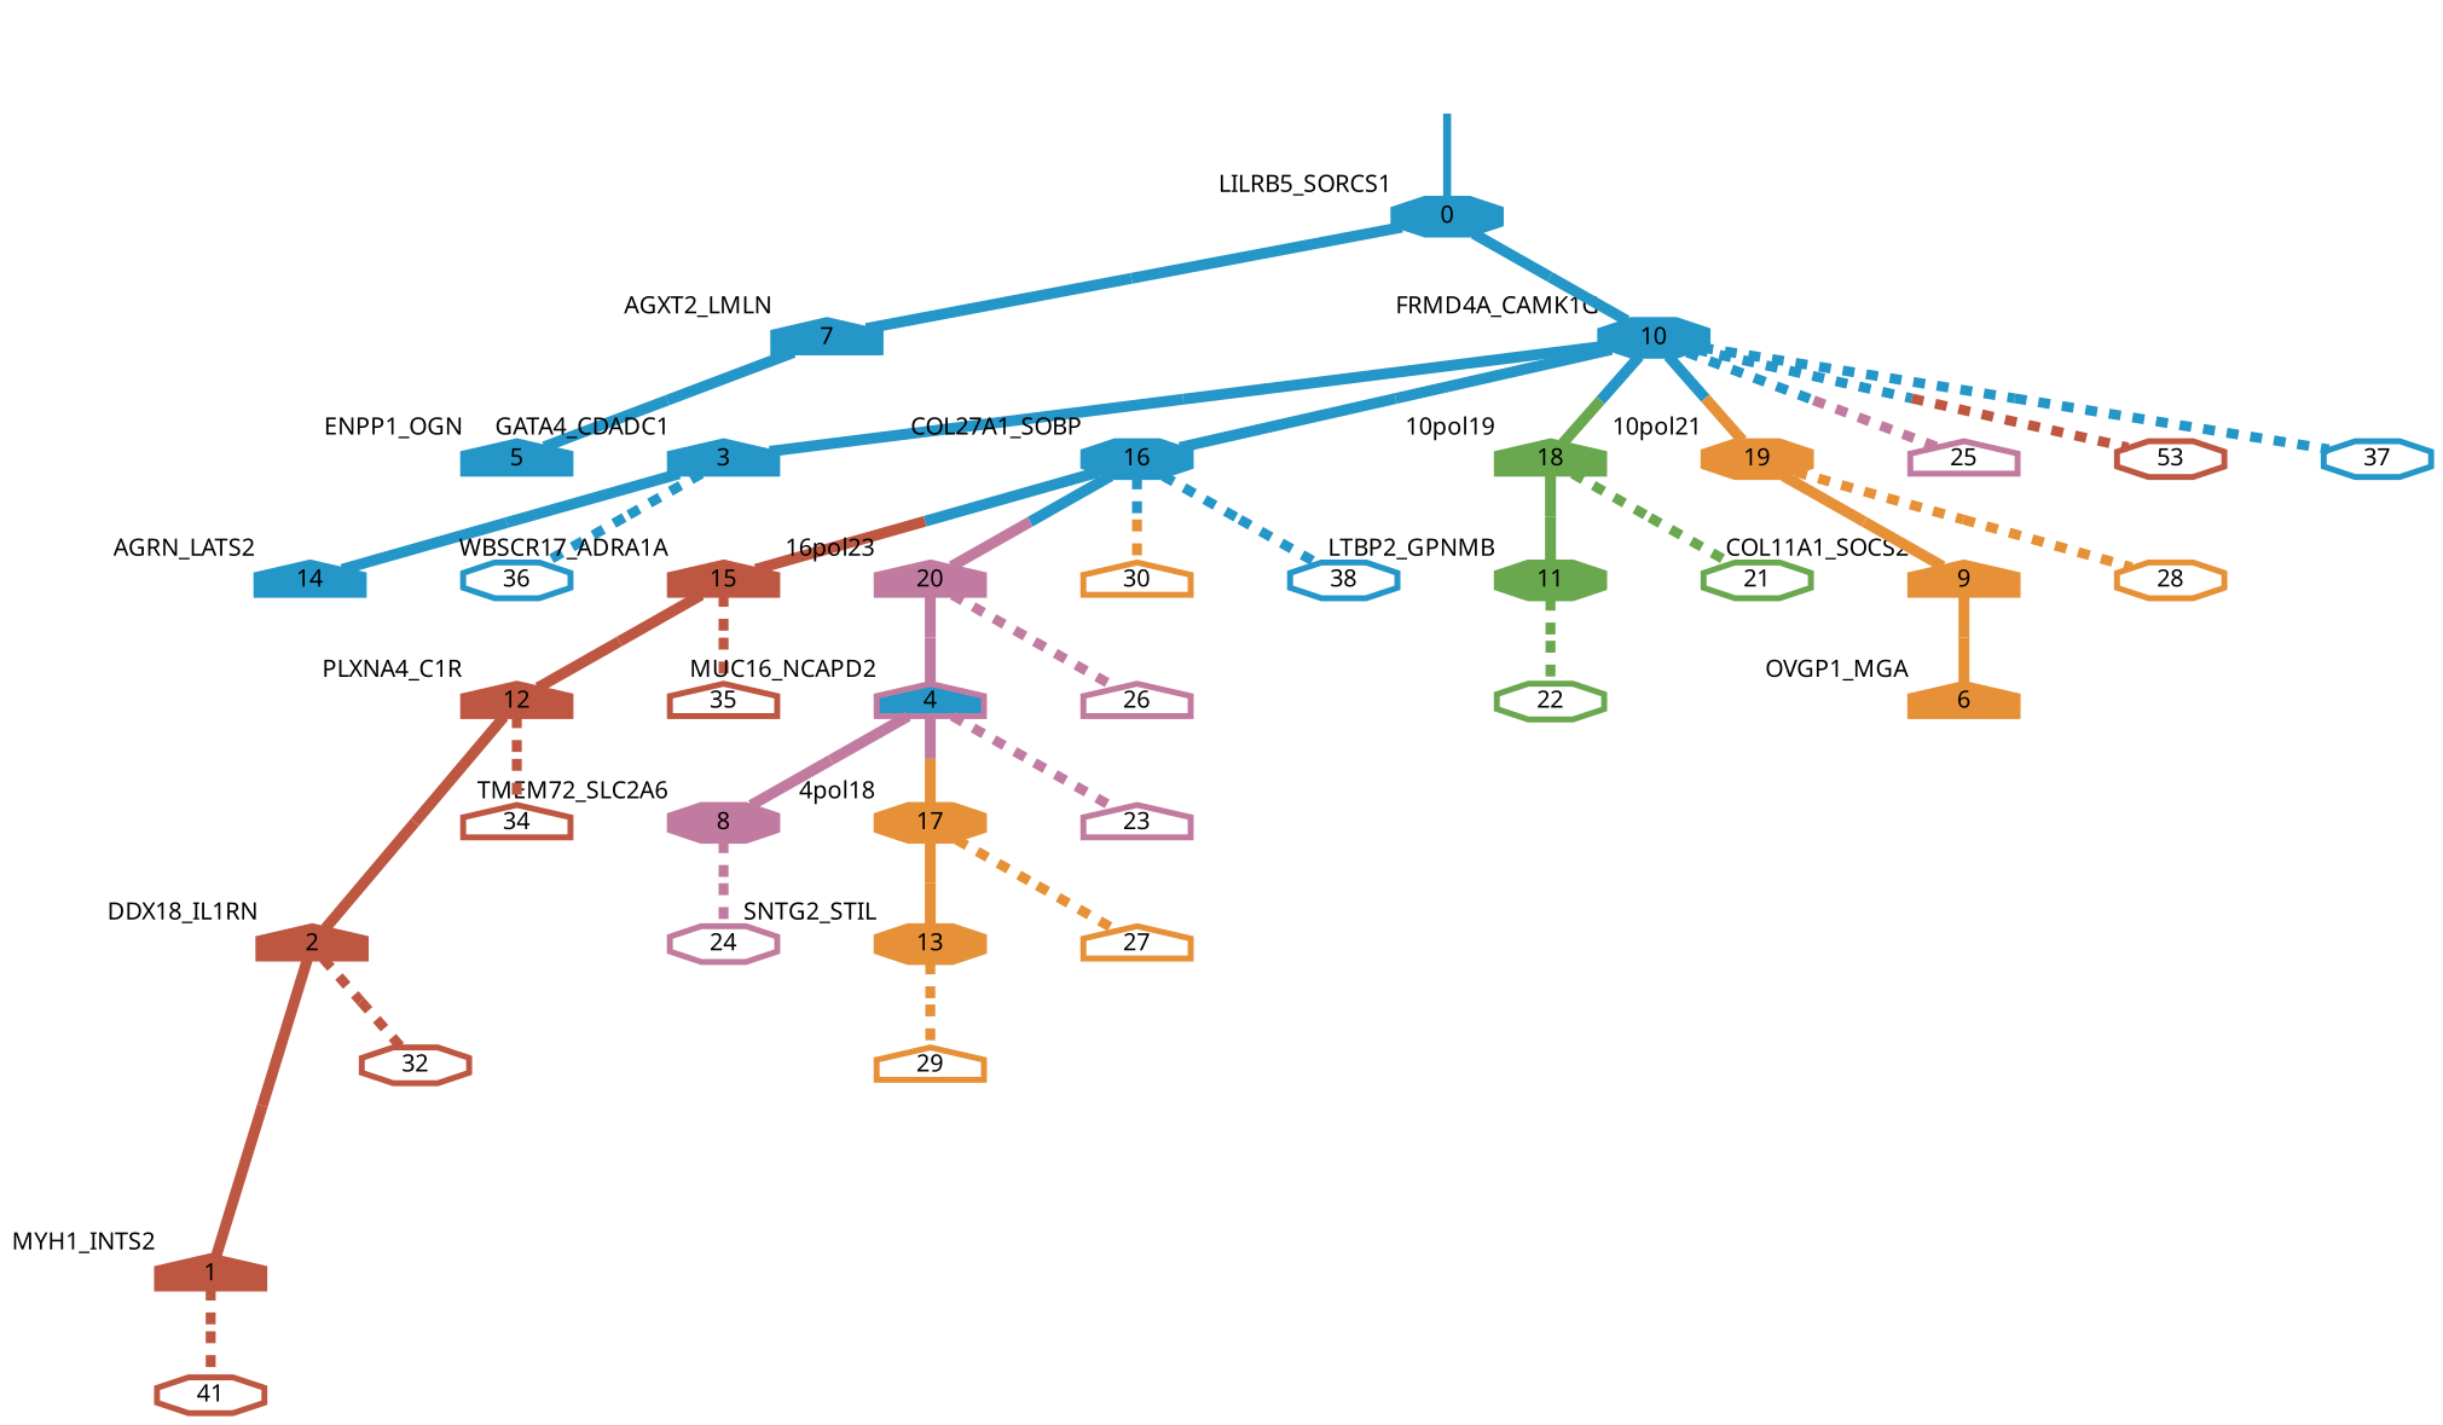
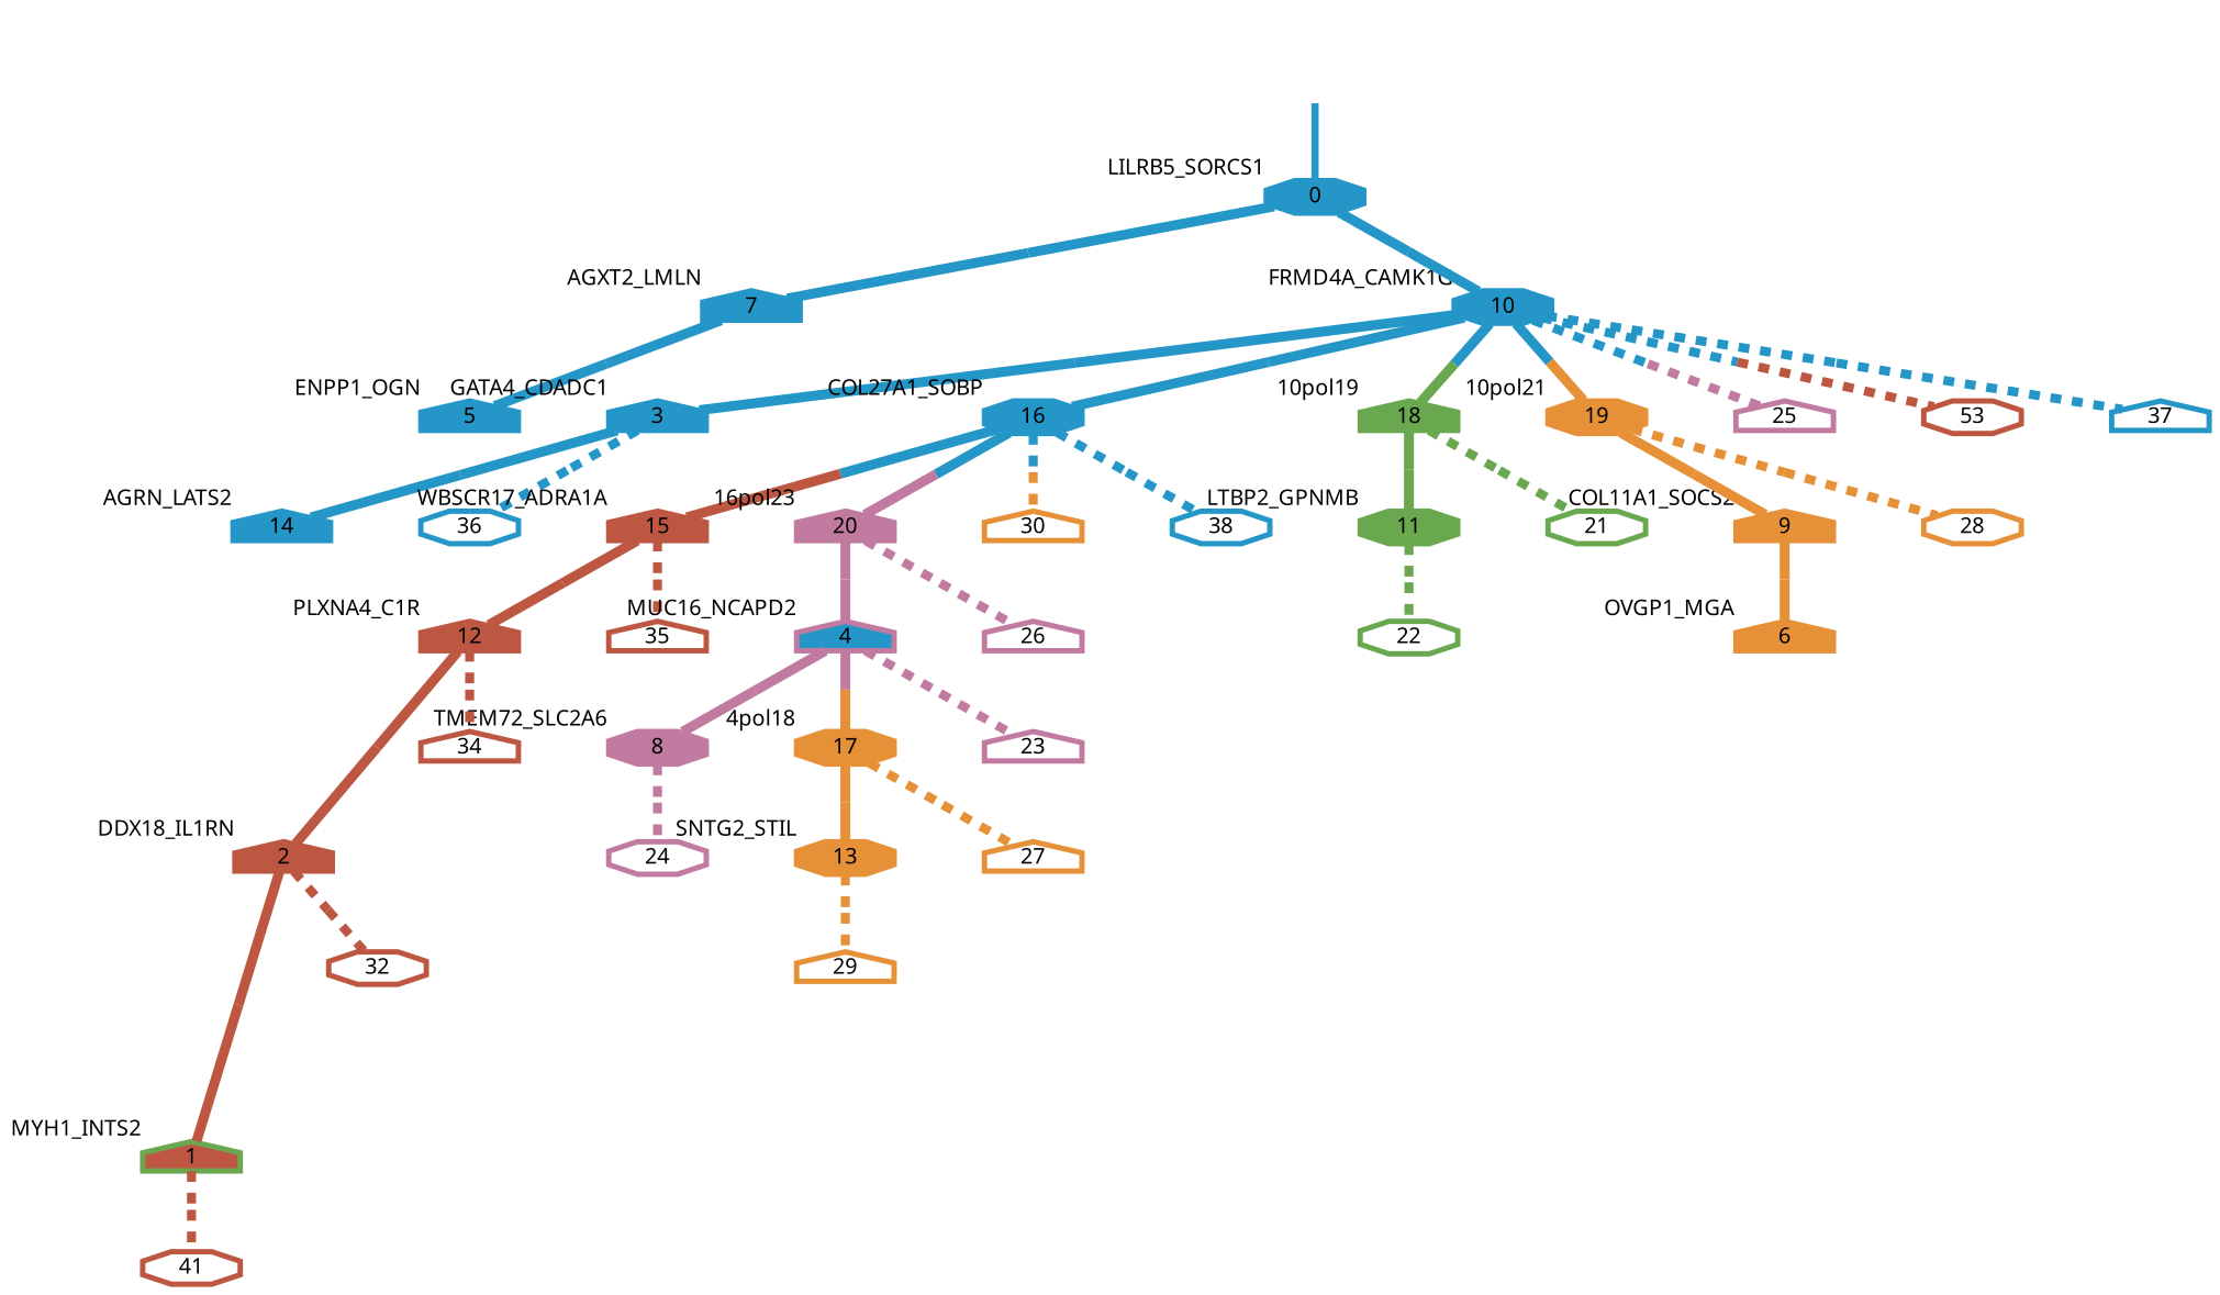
  strict digraph {
    fontname="Noto Sans"
    forcelabels=true
    nodesep=0.7
    rankdir=TB
    ranksep=0.6
    splines=false
    node [color="#2496c8ff" fillcolor="#2496c8ff" fixedsize=true fontname="Noto Sans" fontsize="12pt" penwidth=3 shape=house style=filled]
    edge [arrowsize=0 color="#2496c8ff;0.5:#2496c8ff" fontname="Noto Sans" minlen=1.059999942779541 penwidth=5.5 style=solid]
    0 [height=0.25 shape=octagon xlabel=LILRB5_SORCS1]
    7 [height=0.25 xlabel=AGXT2_LMLN]
    10 [height=0.25 shape=octagon xlabel=FRMD4A_CAMK1G]
    5 [height=0.25 xlabel=ENPP1_OGN]
    3 [height=0.25 xlabel=GATA4_CDADC1]
    16 [height=0.25 shape=octagon xlabel=COL27A1_SOBP]
    18 [color="#6aa84fff" fillcolor="#6aa84fff" height=0.25 xlabel="10pol19"]
    19 [color="#e69138ff" fillcolor="#e69138ff" height=0.25 shape=octagon xlabel="10pol21"]
    25 [color="#c27ba0ff" fillcolor="#c27ba0ff" height=0.25 style=solid]
    n10 [color="#be5742ff" fillcolor="#be5742ff" height=0.25 label=53 shape=octagon style=solid]
-   37 [height=0.25 shape=octagon style=solid]
+   37 [height=0.25 style=solid]
    14 [height=0.25 xlabel=AGRN_LATS2]
    36 [height=0.25 shape=octagon style=solid]
    15 [color="#be5742ff" fillcolor="#be5742ff" height=0.25 xlabel=WBSCR17_ADRA1A]
    20 [color="#c27ba0ff" fillcolor="#c27ba0ff" height=0.25 xlabel="16pol23"]
    30 [color="#e69138ff" fillcolor="#e69138ff" height=0.25 style=solid]
    38 [height=0.25 shape=octagon style=solid]
    11 [color="#6aa84fff" fillcolor="#6aa84fff" height=0.25 shape=octagon xlabel=LTBP2_GPNMB]
    21 [color="#6aa84fff" fillcolor="#6aa84fff" height=0.25 shape=octagon style=solid]
    9 [color="#e69138ff" fillcolor="#e69138ff" height=0.25 xlabel=COL11A1_SOCS2]
    28 [color="#e69138ff" fillcolor="#e69138ff" height=0.25 shape=octagon style=solid]
-   1 [color="#be5742ff" fillcolor="#be5742ff" height=0.25 xlabel=MYH1_INTS2]
+   1 [color="#6aa84fff" fillcolor="#be5742ff" height=0.25 xlabel=MYH1_INTS2]
    n23 [color="#be5742ff" fillcolor="#be5742ff" height=0.25 label=41 shape=octagon style=solid]
    2 [color="#be5742ff" fillcolor="#be5742ff" height=0.25 xlabel=DDX18_IL1RN]
    32 [color="#be5742ff" fillcolor="#be5742ff" height=0.25 shape=octagon style=solid]
    4 [color="#c27ba0ff" height=0.25 xlabel=MUC16_NCAPD2]
    8 [color="#c27ba0ff" fillcolor="#c27ba0ff" height=0.25 shape=octagon xlabel=TMEM72_SLC2A6]
    17 [color="#e69138ff" fillcolor="#e69138ff" height=0.25 shape=octagon xlabel="4pol18"]
    23 [color="#c27ba0ff" fillcolor="#c27ba0ff" height=0.25 style=solid]
    24 [color="#c27ba0ff" fillcolor="#c27ba0ff" height=0.25 shape=octagon style=solid]
    13 [color="#e69138ff" fillcolor="#e69138ff" height=0.25 shape=octagon xlabel=SNTG2_STIL]
    27 [color="#e69138ff" fillcolor="#e69138ff" height=0.25 style=solid]
    29 [color="#e69138ff" fillcolor="#e69138ff" height=0.25 style=solid]
    6 [color="#e69138ff" fillcolor="#e69138ff" height=0.25 xlabel=OVGP1_MGA]
    12 [color="#be5742ff" fillcolor="#be5742ff" height=0.25 xlabel=PLXNA4_C1R]
    35 [color="#be5742ff" fillcolor="#be5742ff" height=0.25 style=solid]
    26 [color="#c27ba0ff" fillcolor="#c27ba0ff" height=0.25 style=solid]
    22 [color="#6aa84fff" fillcolor="#6aa84fff" height=0.25 shape=octagon style=solid]
    34 [color="#be5742ff" fillcolor="#be5742ff" height=0.25 style=solid]
    normal [style=invis xlabel=LILRB5_SORCS1 color="" fillcolor="" fixedsize="" fontsize="" shape=""]
    0 -> 7 [minlen=1.3200000524520874]
    0 -> 10 [minlen=1.2000000476837158]
    7 -> 5 [minlen=1.3799999952316284]
    10 -> 3 [minlen=1.399999976158142]
    10 -> 16 [minlen=1.1200000047683716]
    10 -> 18 [color="#2496c8ff;0.5:#6aa84fff"]
    10 -> 19 [color="#2496c8ff;0.5:#e69138ff"]
    10 -> 25 [color="#2496c8ff;0.5:#c27ba0ff" penwidth=5 style=dashed]
    10 -> n10 [color="#2496c8ff;0.5:#be5742ff" penwidth=5 style=dashed]
    10 -> 37 [penwidth=5 style=dashed]
    3 -> 14 [minlen=1.1200000047683716]
    3 -> 36 [penwidth=5 style=dashed]
    16 -> 15 [color="#2496c8ff;0.5:#be5742ff" minlen=1.1200000047683716]
    16 -> 20 [color="#2496c8ff;0.5:#c27ba0ff"]
    16 -> 30 [color="#2496c8ff;0.5:#e69138ff" penwidth=5 style=dashed]
    16 -> 38 [penwidth=5 style=dashed]
    18 -> 11 [color="#6aa84fff;0.5:#6aa84fff" minlen=1.2000000476837158]
    18 -> 21 [color="#6aa84fff;0.5:#6aa84fff" penwidth=5 style=dashed]
    19 -> 9 [color="#e69138ff;0.5:#e69138ff" minlen=1.2999999523162842]
    19 -> 28 [color="#e69138ff;0.5:#e69138ff" penwidth=5 style=dashed]
    15 -> 12 [color="#be5742ff;0.5:#be5742ff" minlen=1.1800000667572021]
    15 -> 35 [color="#be5742ff;0.5:#be5742ff" penwidth=5 style=dashed]
    20 -> 4 [color="#c27ba0ff;0.5:#c27ba0ff" minlen=1.399999976158142]
    20 -> 26 [color="#c27ba0ff;0.5:#c27ba0ff" penwidth=5 style=dashed]
    11 -> 22 [color="#6aa84fff;0.5:#6aa84fff" penwidth=5 style=dashed]
    9 -> 6 [color="#e69138ff;0.5:#e69138ff" minlen=1.3200000524520874]
    1 -> n23 [color="#be5742ff;0.5:#be5742ff" penwidth=5 style=dashed]
    2 -> 1 [color="#be5742ff;0.5:#be5742ff" minlen=3.0]
    2 -> 32 [color="#be5742ff;0.5:#be5742ff" penwidth=5 style=dashed]
    4 -> 8 [color="#c27ba0ff;0.5:#c27ba0ff" minlen=1.2999999523162842]
    4 -> 17 [color="#c27ba0ff;0.5:#e69138ff"]
    4 -> 23 [color="#c27ba0ff;0.5:#c27ba0ff" penwidth=5 style=dashed]
    8 -> 24 [color="#c27ba0ff;0.5:#c27ba0ff" penwidth=5 style=dashed]
    17 -> 13 [color="#e69138ff;0.5:#e69138ff" minlen=1.1800000667572021]
    17 -> 27 [color="#e69138ff;0.5:#e69138ff" penwidth=5 style=dashed]
    13 -> 29 [color="#e69138ff;0.5:#e69138ff" penwidth=5 style=dashed]
    12 -> 2 [color="#be5742ff;0.5:#be5742ff" minlen=2.320000171661377]
    12 -> 34 [color="#be5742ff;0.5:#be5742ff" penwidth=5 style=dashed]
    normal -> 0 [color="#2496c8ff" penwidth=4 minlen=""]
  }
